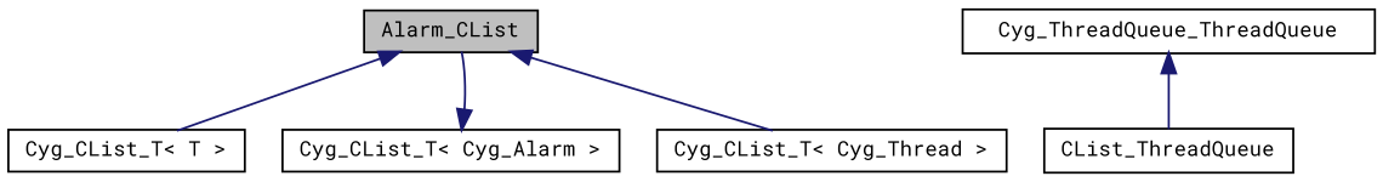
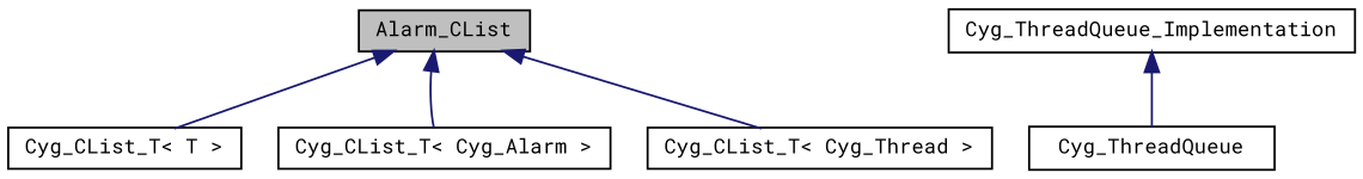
  digraph {
    fontname="Roboto Mono"
    node [color=black fillcolor=white fontname="Roboto Mono" fontsize=10 shape=record style=filled]
    edge [color=midnightblue dir=back fontname="Roboto Mono" fontsize=10 labelfontname=Helvetica labelfontsize=10 style=solid]
    n1 [fillcolor=grey75 fontcolor=black height=0.2 label=Alarm_CList width=0.4]
    n2 [height=0.2 label="Cyg_CList_T\< T \>" width=0.4]
    n3 [height=0.2 label="Cyg_CList_T\< Cyg_Alarm \>" width=0.4]
    n4 [height=0.2 label="Cyg_CList_T\< Cyg_Thread \>" width=0.4]
-   n5 [height=0.2 label=Cyg_ThreadQueue_ThreadQueue width=0.4]
-   n6 [height=0.2 label=CList_ThreadQueue width=0.4]
+   n5 [height=0.2 label=Cyg_ThreadQueue_Implementation width=0.4]
+   n6 [height=0.2 label=Cyg_ThreadQueue width=0.4]
    n1 -> n2
-   n3 -> n1
+   n1 -> n3
    n1 -> n4
    n5 -> n6
  }
